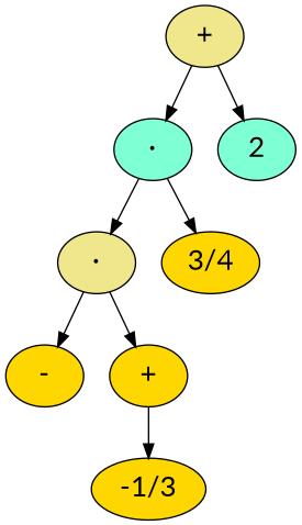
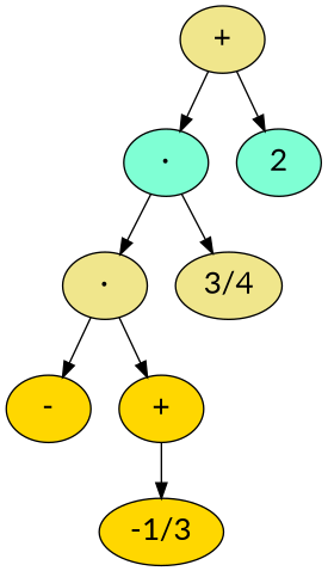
  digraph {
    fontname=Lato
    node [fillcolor=gold fontname=Lato fontsize=20 style=filled]
    edge [fontname=Lato]
    n1 [fillcolor=khaki label="+"]
    n2 [fillcolor=aquamarine label="·"]
    2 [fillcolor=aquamarine]
    n4 [fillcolor=khaki label="·"]
-   "3/4"
+   "3/4" [fillcolor=khaki]
    " - "
    n7 [label="+"]
    "-1/3"
    n1 -> n2
    n1 -> 2
    n2 -> n4
    n2 -> "3/4"
    n4 -> " - "
    n4 -> n7
    n7 -> "-1/3"
  }
